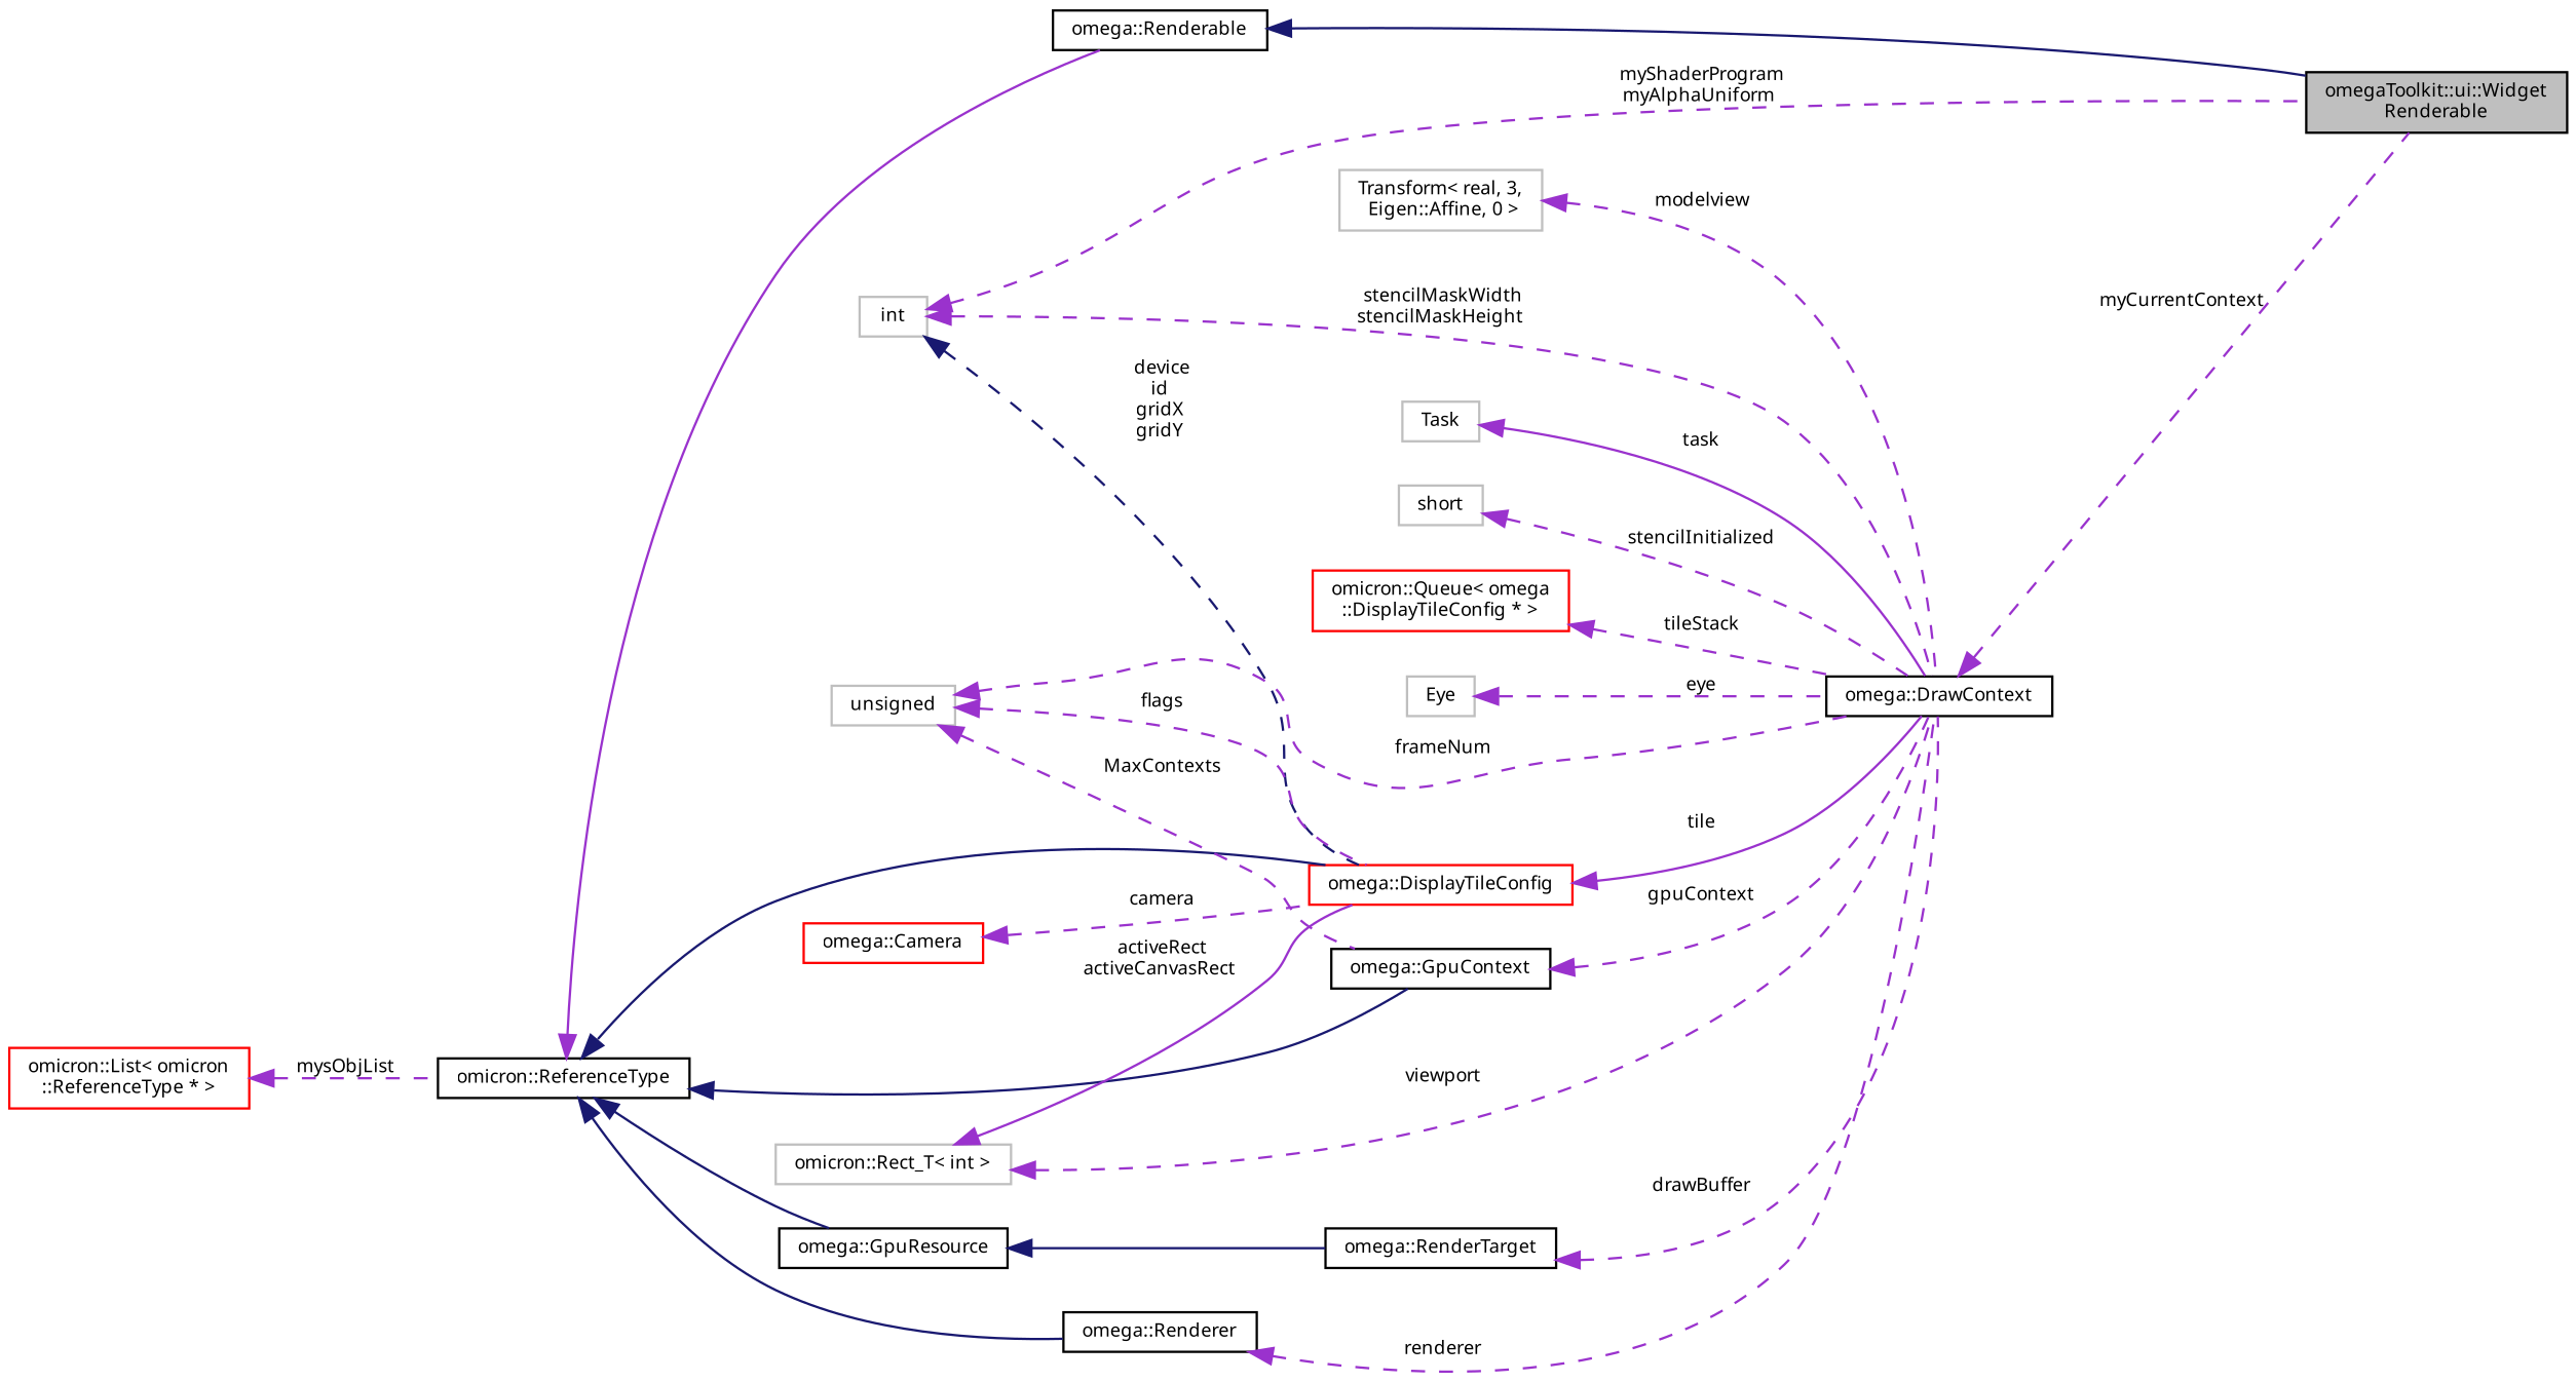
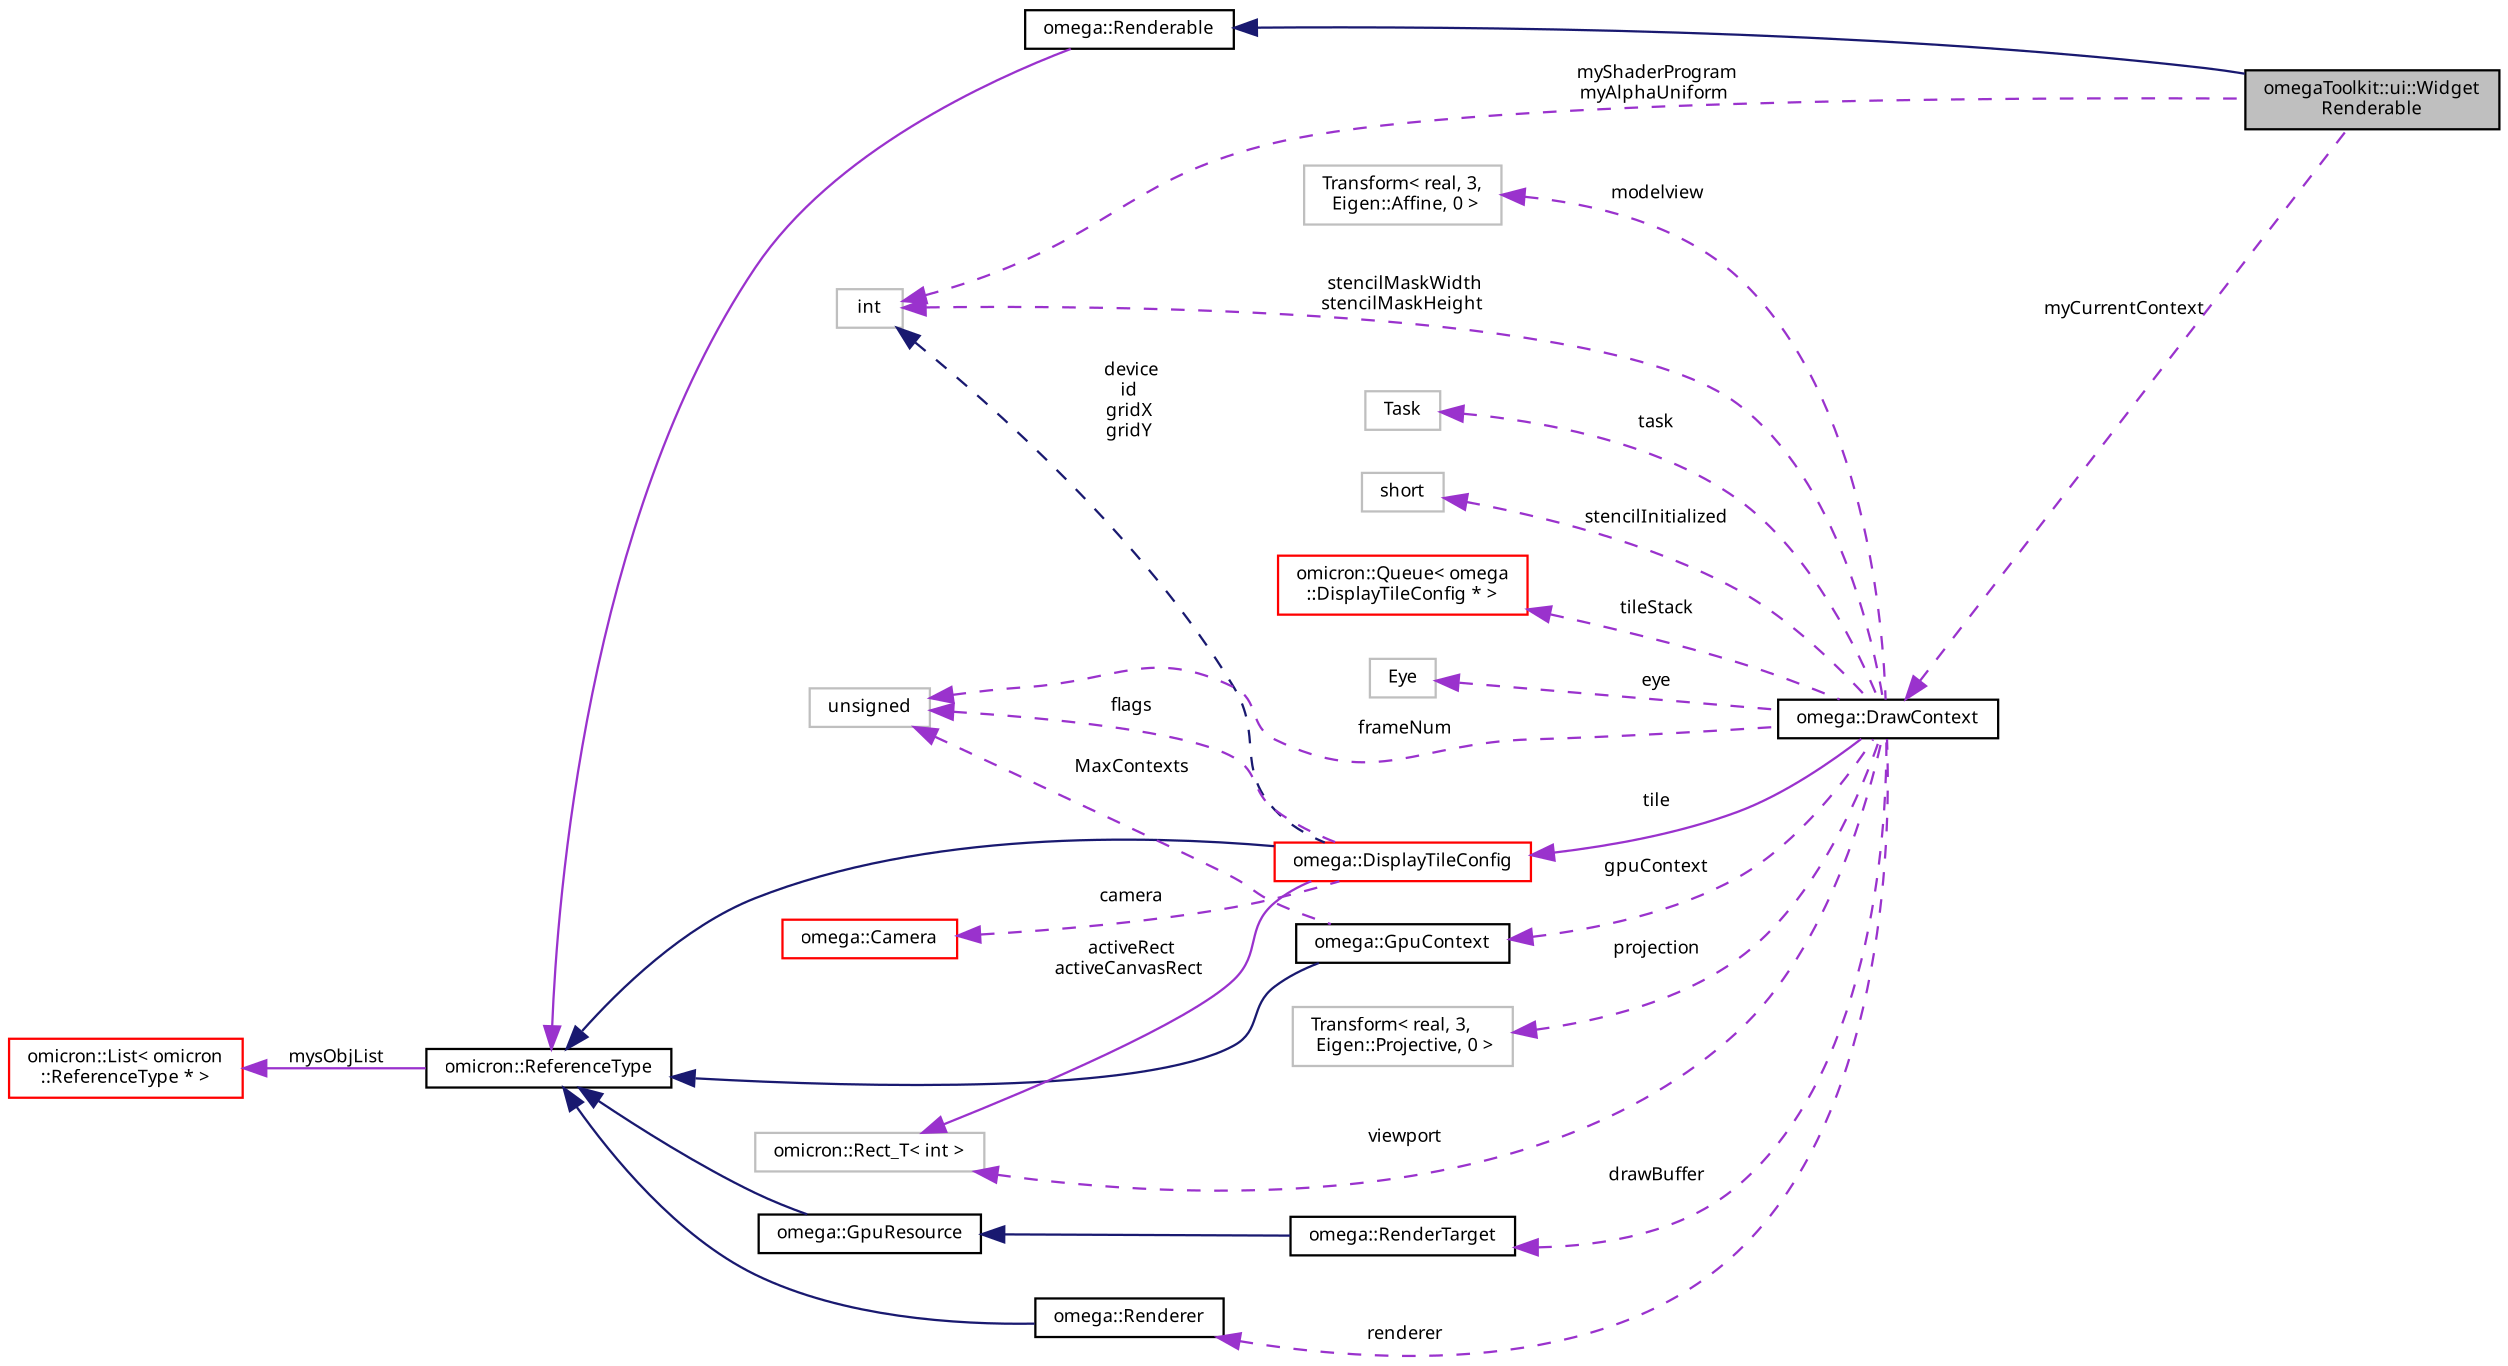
  digraph {
    rankdir=LR
    node [color=black fontname="FreeSans.ttf" fontsize=8 shape=record]
    edge [color=darkorchid3 dir=back fontname="FreeSans.ttf" fontsize=8 labelfontname="FreeSans.ttf" labelfontsize=8 style=dashed]
    n1 [fillcolor=grey75 fontcolor=black height=0.2 label="omegaToolkit::ui::Widget\lRenderable" style=filled width=0.4]
    n2 [height=0.2 label="omega::Renderable" width=0.4]
    n3 [height=0.2 label="omicron::ReferenceType" width=0.4]
    n4 [height=0.2 label="omega::GpuResource" width=0.4]
    n5 [color=red height=0.2 label="omega::DisplayTileConfig" width=0.4]
    n6 [height=0.2 label="omega::Renderer" width=0.4]
    n7 [height=0.2 label="omega::GpuContext" width=0.4]
    n8 [height=0.2 label="omega::RenderTarget" width=0.4]
    n9 [height=0.2 label="omega::DrawContext" width=0.4]
    n10 [color=red height=0.2 label="omicron::List\< omicron\l::ReferenceType * \>" width=0.4]
+   n11 [color=grey75 height=0.2 label="Transform\< real, 3,\l Eigen::Projective, 0 \>" width=0.4]
    n12 [color=red height=0.2 label="omega::Camera" width=0.4]
    n13 [color=grey75 height=0.2 label=int width=0.4]
    n14 [color=grey75 height=0.2 label=unsigned width=0.4]
    n15 [color=grey75 height=0.2 label="omicron::Rect_T\< int \>" width=0.4]
    n16 [color=grey75 height=0.2 label="Transform\< real, 3,\l Eigen::Affine, 0 \>" width=0.4]
    n17 [color=grey75 height=0.2 label=short width=0.4]
    n18 [color=grey75 height=0.2 label=Task width=0.4]
    n19 [color=red height=0.2 label="omicron::Queue\< omega\l::DisplayTileConfig * \>" width=0.4]
    n20 [color=grey75 height=0.2 label=Eye width=0.4]
    n2 -> n1 [color=midnightblue style=solid]
    n3 -> n2 [style=solid]
    n3 -> n4 [color=midnightblue style=solid]
    n3 -> n5 [color=midnightblue style=solid]
    n3 -> n6 [color=midnightblue style=solid]
    n3 -> n7 [color=midnightblue style=solid]
    n4 -> n8 [color=midnightblue style=solid]
    n5 -> n9 [label=" tile" style=solid]
    n6 -> n9 [label=" renderer"]
    n7 -> n9 [label=" gpuContext"]
    n8 -> n9 [label=" drawBuffer"]
    n9 -> n1 [label=" myCurrentContext"]
-   n10 -> n3 [label=" mysObjList"]
+   n10 -> n3 [label=" mysObjList" style=solid]
+   n11 -> n9 [label=" projection"]
    n12 -> n5 [label=" camera"]
    n13 -> n1 [label=" myShaderProgram\nmyAlphaUniform"]
    n13 -> n5 [color=midnightblue label=" device\nid\ngridX\ngridY"]
    n13 -> n9 [label=" stencilMaskWidth\nstencilMaskHeight"]
    n14 -> n5 [label=" flags"]
    n14 -> n7 [label=" MaxContexts"]
    n14 -> n9 [label=" frameNum"]
    n15 -> n5 [label=" activeRect\nactiveCanvasRect" style=solid]
    n15 -> n9 [label=" viewport"]
    n16 -> n9 [label=" modelview"]
    n17 -> n9 [label=" stencilInitialized"]
-   n18 -> n9 [label=" task" style=solid]
+   n18 -> n9 [label=" task"]
    n19 -> n9 [label=" tileStack"]
    n20 -> n9 [label=" eye"]
  }
